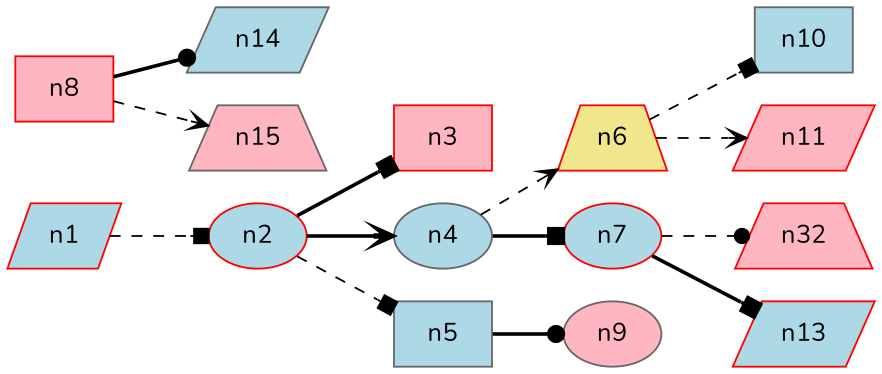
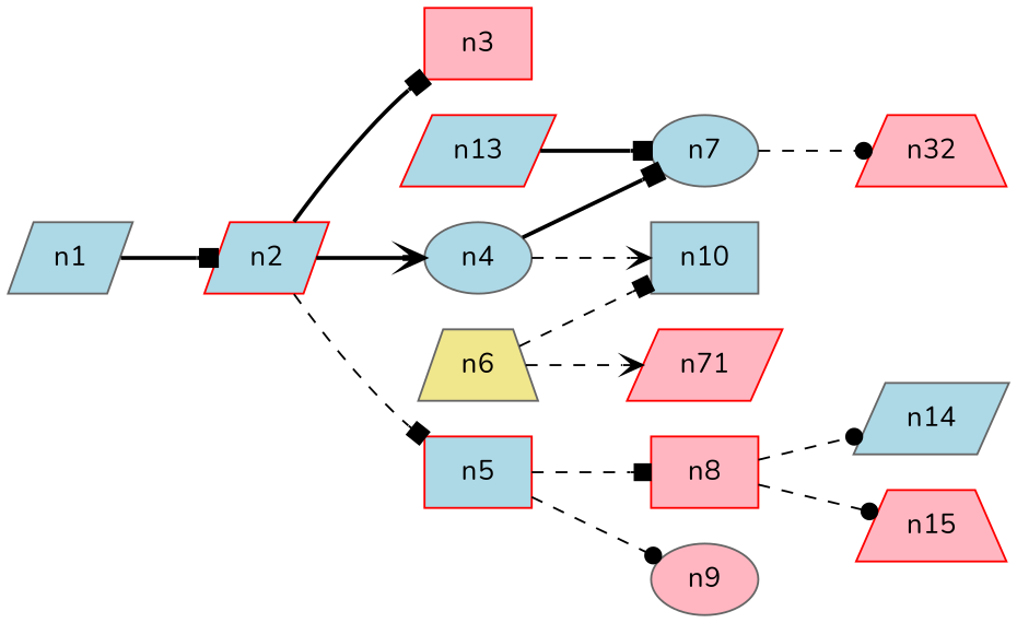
  digraph {
    fontname=Nunito
    rankdir=LR
    node [color=gray40 fillcolor=lightblue fontname=Nunito shape=parallelogram style=filled]
    edge [arrowhead=box fontname=Nunito style=bold]
-   n1 [color=red]
-   n2 [color=red shape=ellipse]
+   n1
+   n2 [color=red]
    n3 [color=red fillcolor=lightpink shape=box]
    n4 [shape=ellipse]
-   n5 [shape=box]
-   n6 [color=red fillcolor=khaki shape=trapezium]
-   n7 [color=red shape=ellipse]
+   n5 [color=red shape=box]
+   n6 [fillcolor=khaki shape=trapezium]
+   n7 [shape=ellipse]
    n8 [color=red fillcolor=lightpink shape=box]
    n9 [fillcolor=lightpink shape=ellipse]
    n10 [shape=box]
-   n11 [color=red fillcolor=lightpink]
+   n11 [color=red fillcolor=lightpink label=n71]
    n12 [color=red fillcolor=lightpink label=n32 shape=trapezium]
    n13 [color=red]
    n14
-   n15 [fillcolor=lightpink shape=trapezium]
-   n1 -> n2 [style=dashed]
+   n15 [color=red fillcolor=lightpink shape=trapezium]
+   n1 -> n2
    n2 -> n3
    n2 -> n4 [arrowhead=vee]
    n2 -> n5 [style=dashed]
-   n4 -> n6 [arrowhead=vee style=dashed]
+   n4 -> n10 [arrowhead=vee style=dashed]
    n4 -> n7
-   n5 -> n9 [arrowhead=dot]
+   n5 -> n8 [style=dashed]
+   n5 -> n9 [arrowhead=dot style=dashed]
    n6 -> n10 [style=dashed]
    n6 -> n11 [arrowhead=vee style=dashed]
    n7 -> n12 [arrowhead=dot style=dashed]
-   n7 -> n13
-   n8 -> n14 [arrowhead=dot]
-   n8 -> n15 [arrowhead=vee style=dashed]
+   n13 -> n7
+   n8 -> n14 [arrowhead=dot style=dashed]
+   n8 -> n15 [arrowhead=dot style=dashed]
  }
